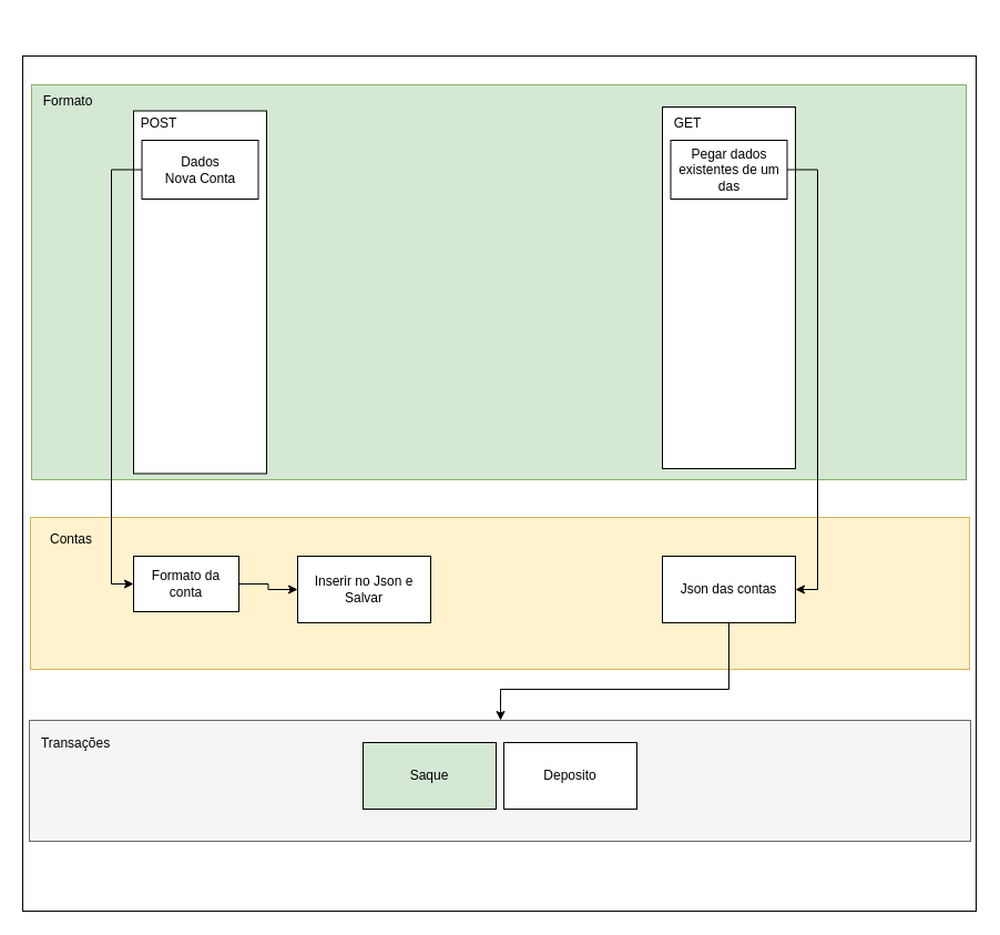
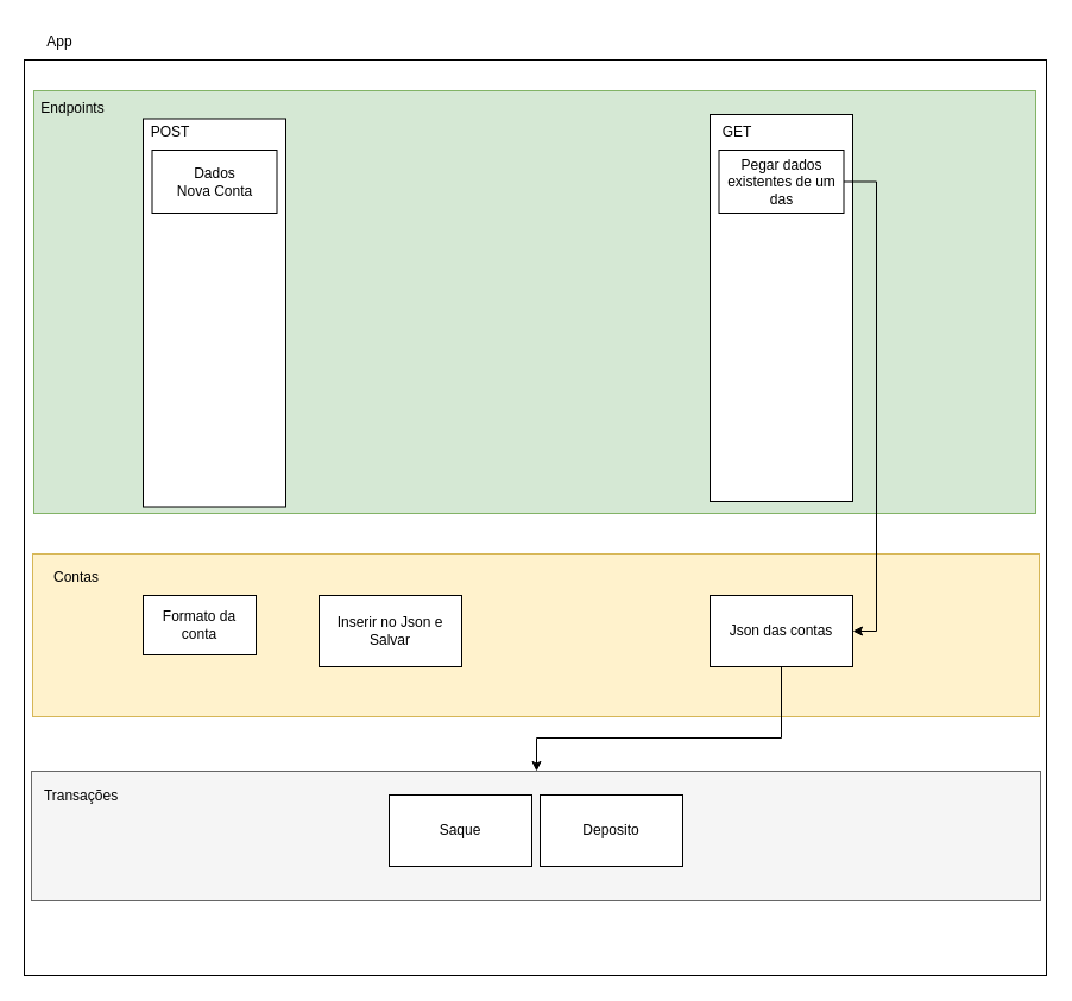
  <mxCell id="0" />
  <mxCell id="1" parent="0" />
  <mxCell id="2" value="" style="rounded=0;whiteSpace=wrap;html=1;" vertex="1" parent="1"><mxGeometry x="20" y="50" width="860" height="771" as="geometry" /></mxCell>
+ <mxCell id="3" value="App" style="text;html=1;strokeColor=none;fillColor=none;align=center;verticalAlign=middle;whiteSpace=wrap;rounded=0;" vertex="1" parent="1"><mxGeometry x="20" y="20" width="60" height="30" as="geometry" /></mxCell>
  <mxCell id="4" value="" style="rounded=0;whiteSpace=wrap;html=1;fillColor=#fff2cc;strokeColor=#d6b656;" vertex="1" parent="1"><mxGeometry x="27" y="466" width="847" height="137" as="geometry" /></mxCell>
  <mxCell id="5" value="Contas" style="text;html=1;strokeColor=none;fillColor=none;align=center;verticalAlign=middle;whiteSpace=wrap;rounded=0;" vertex="1" parent="1"><mxGeometry x="34" y="471" width="60" height="30" as="geometry" /></mxCell>
- <mxCell id="6" style="edgeStyle=orthogonalEdgeStyle;rounded=0;orthogonalLoop=1;jettySize=auto;html=1;exitX=1;exitY=0.5;exitDx=0;exitDy=0;entryX=0;entryY=0.5;entryDx=0;entryDy=0;" edge="1" parent="1" source="7" target="24"><mxGeometry relative="1" as="geometry" /></mxCell>
  <mxCell id="7" value="Formato da conta" style="rounded=0;whiteSpace=wrap;html=1;" vertex="1" parent="1"><mxGeometry x="120" y="501" width="95" height="50" as="geometry" /></mxCell>
  <mxCell id="8" style="edgeStyle=orthogonalEdgeStyle;rounded=0;orthogonalLoop=1;jettySize=auto;html=1;exitX=0.5;exitY=1;exitDx=0;exitDy=0;" edge="1" parent="1" source="9" target="10"><mxGeometry relative="1" as="geometry"><Array as="points"><mxPoint x="657" y="621" /><mxPoint x="451" y="621" /></Array></mxGeometry></mxCell>
  <mxCell id="9" value="Json das contas" style="rounded=0;whiteSpace=wrap;html=1;" vertex="1" parent="1"><mxGeometry x="597" y="501" width="120" height="60" as="geometry" /></mxCell>
  <mxCell id="10" value="" style="rounded=0;whiteSpace=wrap;html=1;fillColor=#f5f5f5;fontColor=#333333;strokeColor=#666666;" vertex="1" parent="1"><mxGeometry x="26" y="649" width="849" height="109" as="geometry" /></mxCell>
  <mxCell id="11" value="Transações" style="text;html=1;strokeColor=none;fillColor=none;align=center;verticalAlign=middle;whiteSpace=wrap;rounded=0;" vertex="1" parent="1"><mxGeometry x="38" y="655" width="60" height="30" as="geometry" /></mxCell>
- <mxCell id="12" value="Saque" style="rounded=0;whiteSpace=wrap;html=1;fillColor=#d5e8d4;" vertex="1" parent="1"><mxGeometry x="327" y="669" width="120" height="60" as="geometry" /></mxCell>
+ <mxCell id="12" value="Saque" style="rounded=0;whiteSpace=wrap;html=1;" vertex="1" parent="1"><mxGeometry x="327" y="669" width="120" height="60" as="geometry" /></mxCell>
  <mxCell id="13" value="Deposito" style="rounded=0;whiteSpace=wrap;html=1;" vertex="1" parent="1"><mxGeometry x="454" y="669" width="120" height="60" as="geometry" /></mxCell>
  <mxCell id="14" value="" style="rounded=0;whiteSpace=wrap;html=1;fillColor=#d5e8d4;strokeColor=#82b366;" vertex="1" parent="1"><mxGeometry x="28" y="76" width="843" height="356" as="geometry" /></mxCell>
- <mxCell id="15" value="Formato" style="text;html=1;strokeColor=none;fillColor=none;align=center;verticalAlign=middle;whiteSpace=wrap;rounded=0;" vertex="1" parent="1"><mxGeometry x="31" y="76" width="60" height="30" as="geometry" /></mxCell>
+ <mxCell id="15" value="Endpoints" style="text;html=1;strokeColor=none;fillColor=none;align=center;verticalAlign=middle;whiteSpace=wrap;rounded=0;" vertex="1" parent="1"><mxGeometry x="31" y="76" width="60" height="30" as="geometry" /></mxCell>
  <mxCell id="16" value="" style="rounded=0;whiteSpace=wrap;html=1;" vertex="1" parent="1"><mxGeometry x="120" y="99.5" width="120" height="327" as="geometry" /></mxCell>
  <mxCell id="17" value="" style="rounded=0;whiteSpace=wrap;html=1;" vertex="1" parent="1"><mxGeometry x="597" y="96" width="120" height="326" as="geometry" /></mxCell>
  <mxCell id="18" value="POST" style="text;html=1;strokeColor=none;fillColor=none;align=center;verticalAlign=middle;whiteSpace=wrap;rounded=0;" vertex="1" parent="1"><mxGeometry x="113" y="96" width="60" height="30" as="geometry" /></mxCell>
  <mxCell id="19" value="GET" style="text;html=1;strokeColor=none;fillColor=none;align=center;verticalAlign=middle;whiteSpace=wrap;rounded=0;" vertex="1" parent="1"><mxGeometry x="590" y="96" width="60" height="30" as="geometry" /></mxCell>
- <mxCell id="20" style="edgeStyle=orthogonalEdgeStyle;rounded=0;orthogonalLoop=1;jettySize=auto;html=1;exitX=0;exitY=0.5;exitDx=0;exitDy=0;entryX=0;entryY=0.5;entryDx=0;entryDy=0;" edge="1" parent="1" source="21" target="7"><mxGeometry relative="1" as="geometry" /></mxCell>
  <mxCell id="21" value="Dados &lt;br&gt;Nova Conta" style="rounded=0;whiteSpace=wrap;html=1;" vertex="1" parent="1"><mxGeometry x="127.5" y="126" width="105" height="53" as="geometry" /></mxCell>
  <mxCell id="22" style="edgeStyle=orthogonalEdgeStyle;rounded=0;orthogonalLoop=1;jettySize=auto;html=1;exitX=1;exitY=0.5;exitDx=0;exitDy=0;entryX=1;entryY=0.5;entryDx=0;entryDy=0;" edge="1" parent="1" source="23" target="9"><mxGeometry relative="1" as="geometry" /></mxCell>
  <mxCell id="23" value="Pegar dados existentes de um das" style="rounded=0;whiteSpace=wrap;html=1;" vertex="1" parent="1"><mxGeometry x="604.5" y="126" width="105" height="53" as="geometry" /></mxCell>
  <mxCell id="24" value="Inserir no Json e Salvar" style="rounded=0;whiteSpace=wrap;html=1;" vertex="1" parent="1"><mxGeometry x="268" y="501" width="120" height="60" as="geometry" /></mxCell>
